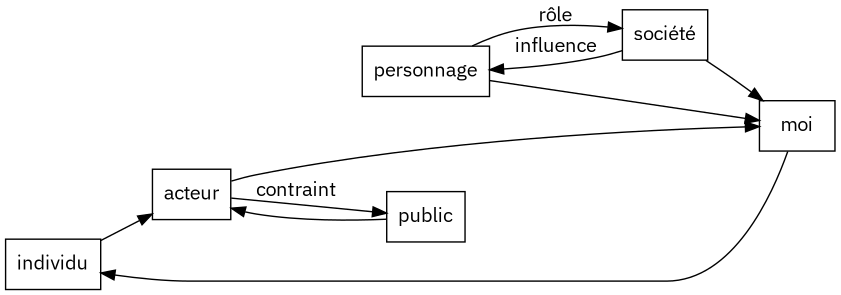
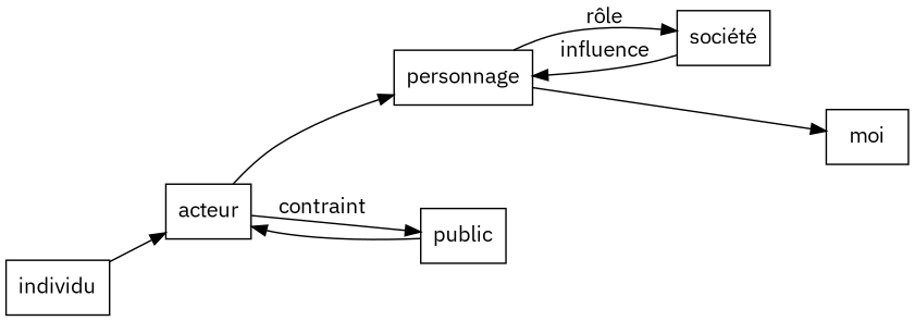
  digraph {
    fontname="IBM Plex Sans"
    rankdir=LR
    node [fontname="IBM Plex Sans" shape=box]
    edge [fontname="IBM Plex Sans"]
    individu
    acteur
    personnage
    "société"
    moi
    public
    individu -> acteur
-   acteur -> moi
+   acteur -> personnage
    acteur -> public [label=contraint]
    personnage -> "société" [label="rôle"]
    personnage -> moi
    "société" -> personnage [label=influence]
-   "société" -> moi
-   moi -> individu
    public -> acteur
  }
